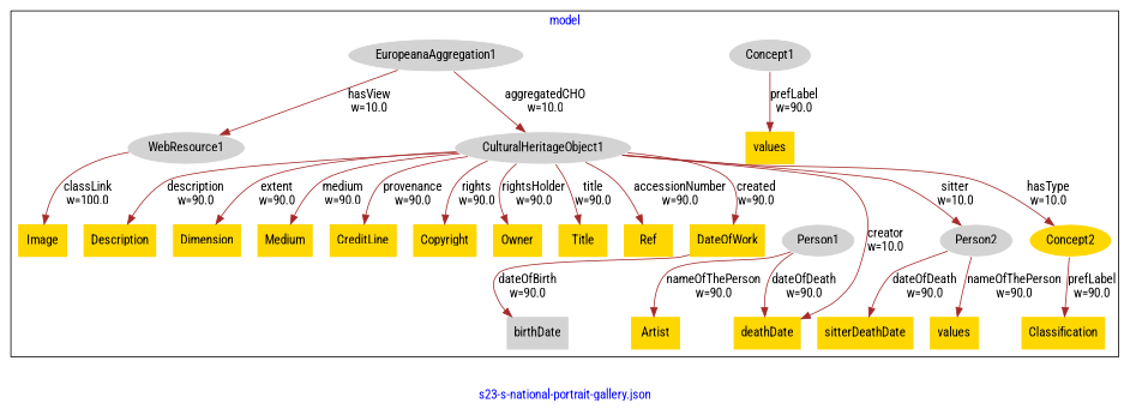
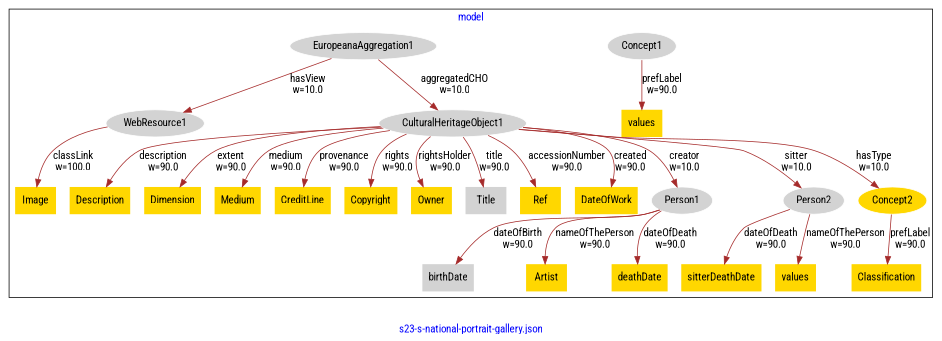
  digraph {
    fontcolor=blue
    fontname="Roboto Condensed"
    label="s23-s-national-portrait-gallery.json"
    remincross=true
    node [fillcolor=gold fontname="Roboto Condensed" style=filled shape=plaintext]
    edge [color=brown fontcolor=black fontname="Roboto Condensed"]
    n1 [color=white fillcolor=lightgray label="CulturalHeritageObject1\n" shape=""]
    n2 [label="DateOfWork\n"]
    n3 [color=white fillcolor=lightgray label="Person1\n" shape=""]
    n4 [label="Description\n"]
    n5 [label="Dimension\n"]
    n6 [label="Medium\n"]
    n7 [label="CreditLine\n"]
    n8 [label="Copyright\n"]
    n9 [label="Owner\n"]
    n10 [color=white fillcolor=lightgray label="Concept1\n" shape=""]
-   n11 [label="Title\n"]
+   n11 [fillcolor=lightgray label="Title\n"]
    n12 [label="Ref\n"]
    n13 [color=white fillcolor=lightgray label="Person2\n" shape=""]
    n14 [color=white label="Concept2\n" shape=""]
    n15 [fillcolor=lightgray label="birthDate\n"]
    n16 [label="deathDate\n"]
    n17 [label="Artist\n"]
    n18 [label="sitterDeathDate\n"]
    n19 [label="values\n"]
    n20 [color=white fillcolor=lightgray label="EuropeanaAggregation1\n" shape=""]
    n21 [color=white fillcolor=lightgray label="WebResource1\n" shape=""]
    n22 [label="Image\n"]
    n23 [label="values\n"]
    n24 [label="Classification\n"]
    subgraph cluster_1 {
      label=model
      n1
      n2
      n3
      n4
      n5
      n6
      n7
      n8
      n9
      n10
      n11
      n12
      n13
      n14
      n15
      n16
      n17
      n18
      n19
      n20
      n21
      n22
      n23
      n24
    }
    n1 -> n2 [label="created\nw=90.0"]
-   n1 -> n16 [label="creator\nw=10.0"]
+   n1 -> n3 [label="creator\nw=10.0"]
    n1 -> n4 [label="description\nw=90.0"]
    n1 -> n5 [label="extent\nw=90.0"]
    n1 -> n6 [label="medium\nw=90.0"]
    n1 -> n7 [label="provenance\nw=90.0"]
    n1 -> n8 [label="rights\nw=90.0"]
    n1 -> n9 [label="rightsHolder\nw=90.0"]
    n1 -> n11 [label="title\nw=90.0"]
    n1 -> n12 [label="accessionNumber\nw=90.0"]
    n1 -> n13 [label="sitter\nw=10.0"]
    n1 -> n14 [label="hasType\nw=10.0"]
-   n2 -> n15 [label="dateOfBirth\nw=90.0"]
+   n3 -> n15 [label="dateOfBirth\nw=90.0"]
    n3 -> n16 [label="dateOfDeath\nw=90.0"]
    n3 -> n17 [label="nameOfThePerson\nw=90.0"]
    n10 -> n23 [label="prefLabel\nw=90.0"]
    n13 -> n18 [label="dateOfDeath\nw=90.0"]
    n13 -> n19 [label="nameOfThePerson\nw=90.0"]
    n14 -> n24 [label="prefLabel\nw=90.0"]
    n20 -> n1 [label="aggregatedCHO\nw=10.0"]
    n20 -> n21 [label="hasView\nw=10.0"]
    n21 -> n22 [label="classLink\nw=100.0"]
  }
